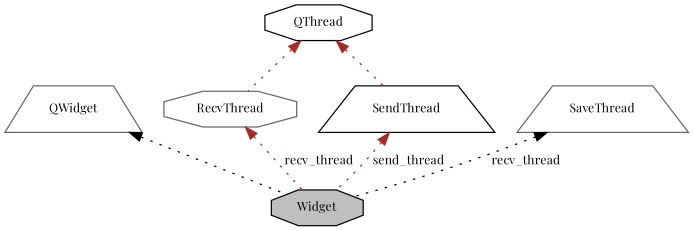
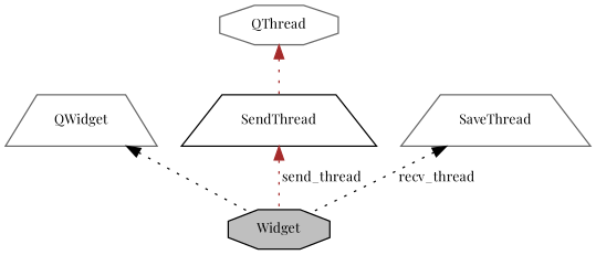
  digraph {
    fontname="Playfair Display"
    node [color=gray40 fillcolor=white fontname="Playfair Display" fontsize=10 shape=octagon style=filled]
    edge [color=brown dir=back fontname="Playfair Display" fontsize=10 labelfontname=Helvetica labelfontsize=10 style=dotted]
    n1 [color=black fillcolor=grey75 fontcolor=black height=0.2 label=Widget width=0.4]
    n2 [height=0.2 label=QWidget shape=trapezium width=0.4]
-   n3 [height=0.2 label=RecvThread width=0.4]
-   n4 [color=black height=0.2 label=QThread width=0.4]
+   n4 [height=0.2 label=QThread width=0.4]
    n5 [color=black height=0.2 label=SendThread shape=trapezium width=0.4]
    n6 [height=0.2 label=SaveThread shape=trapezium width=0.4]
    n2 -> n1 [color=black]
-   n3 -> n1 [label=" recv_thread"]
-   n4 -> n3
    n4 -> n5
    n5 -> n1 [label=" send_thread"]
    n6 -> n1 [color=black label=" recv_thread"]
  }
